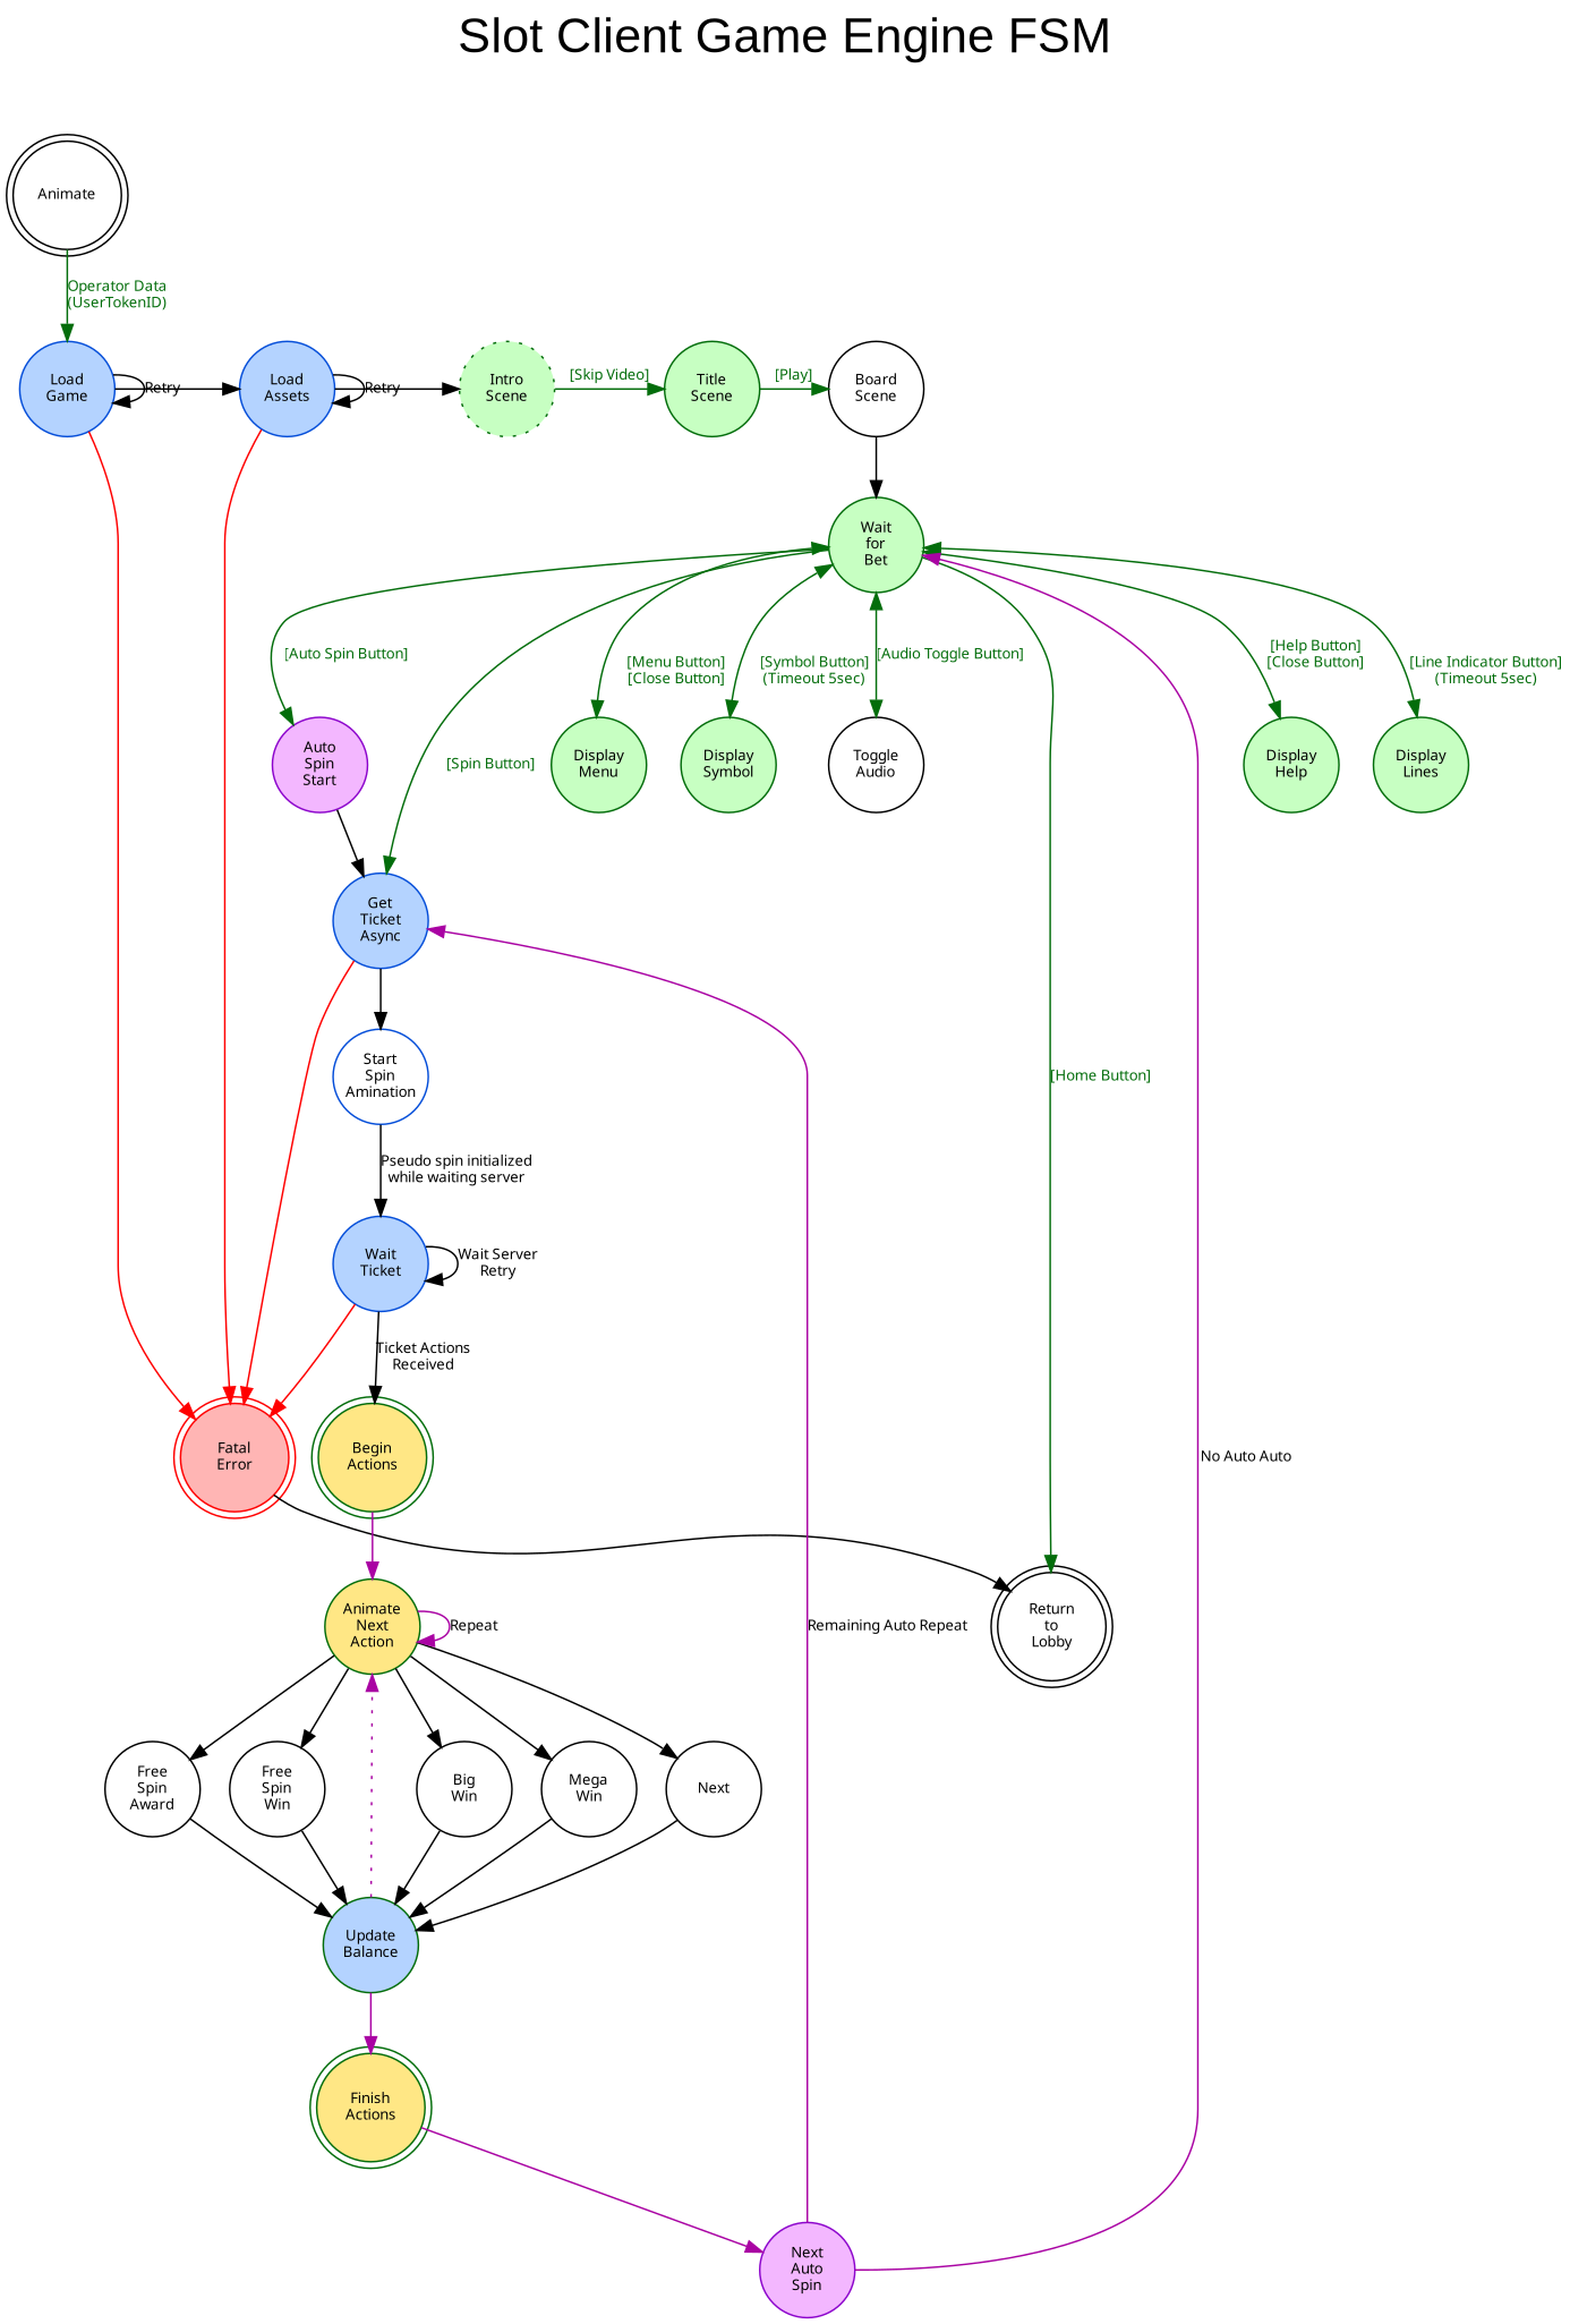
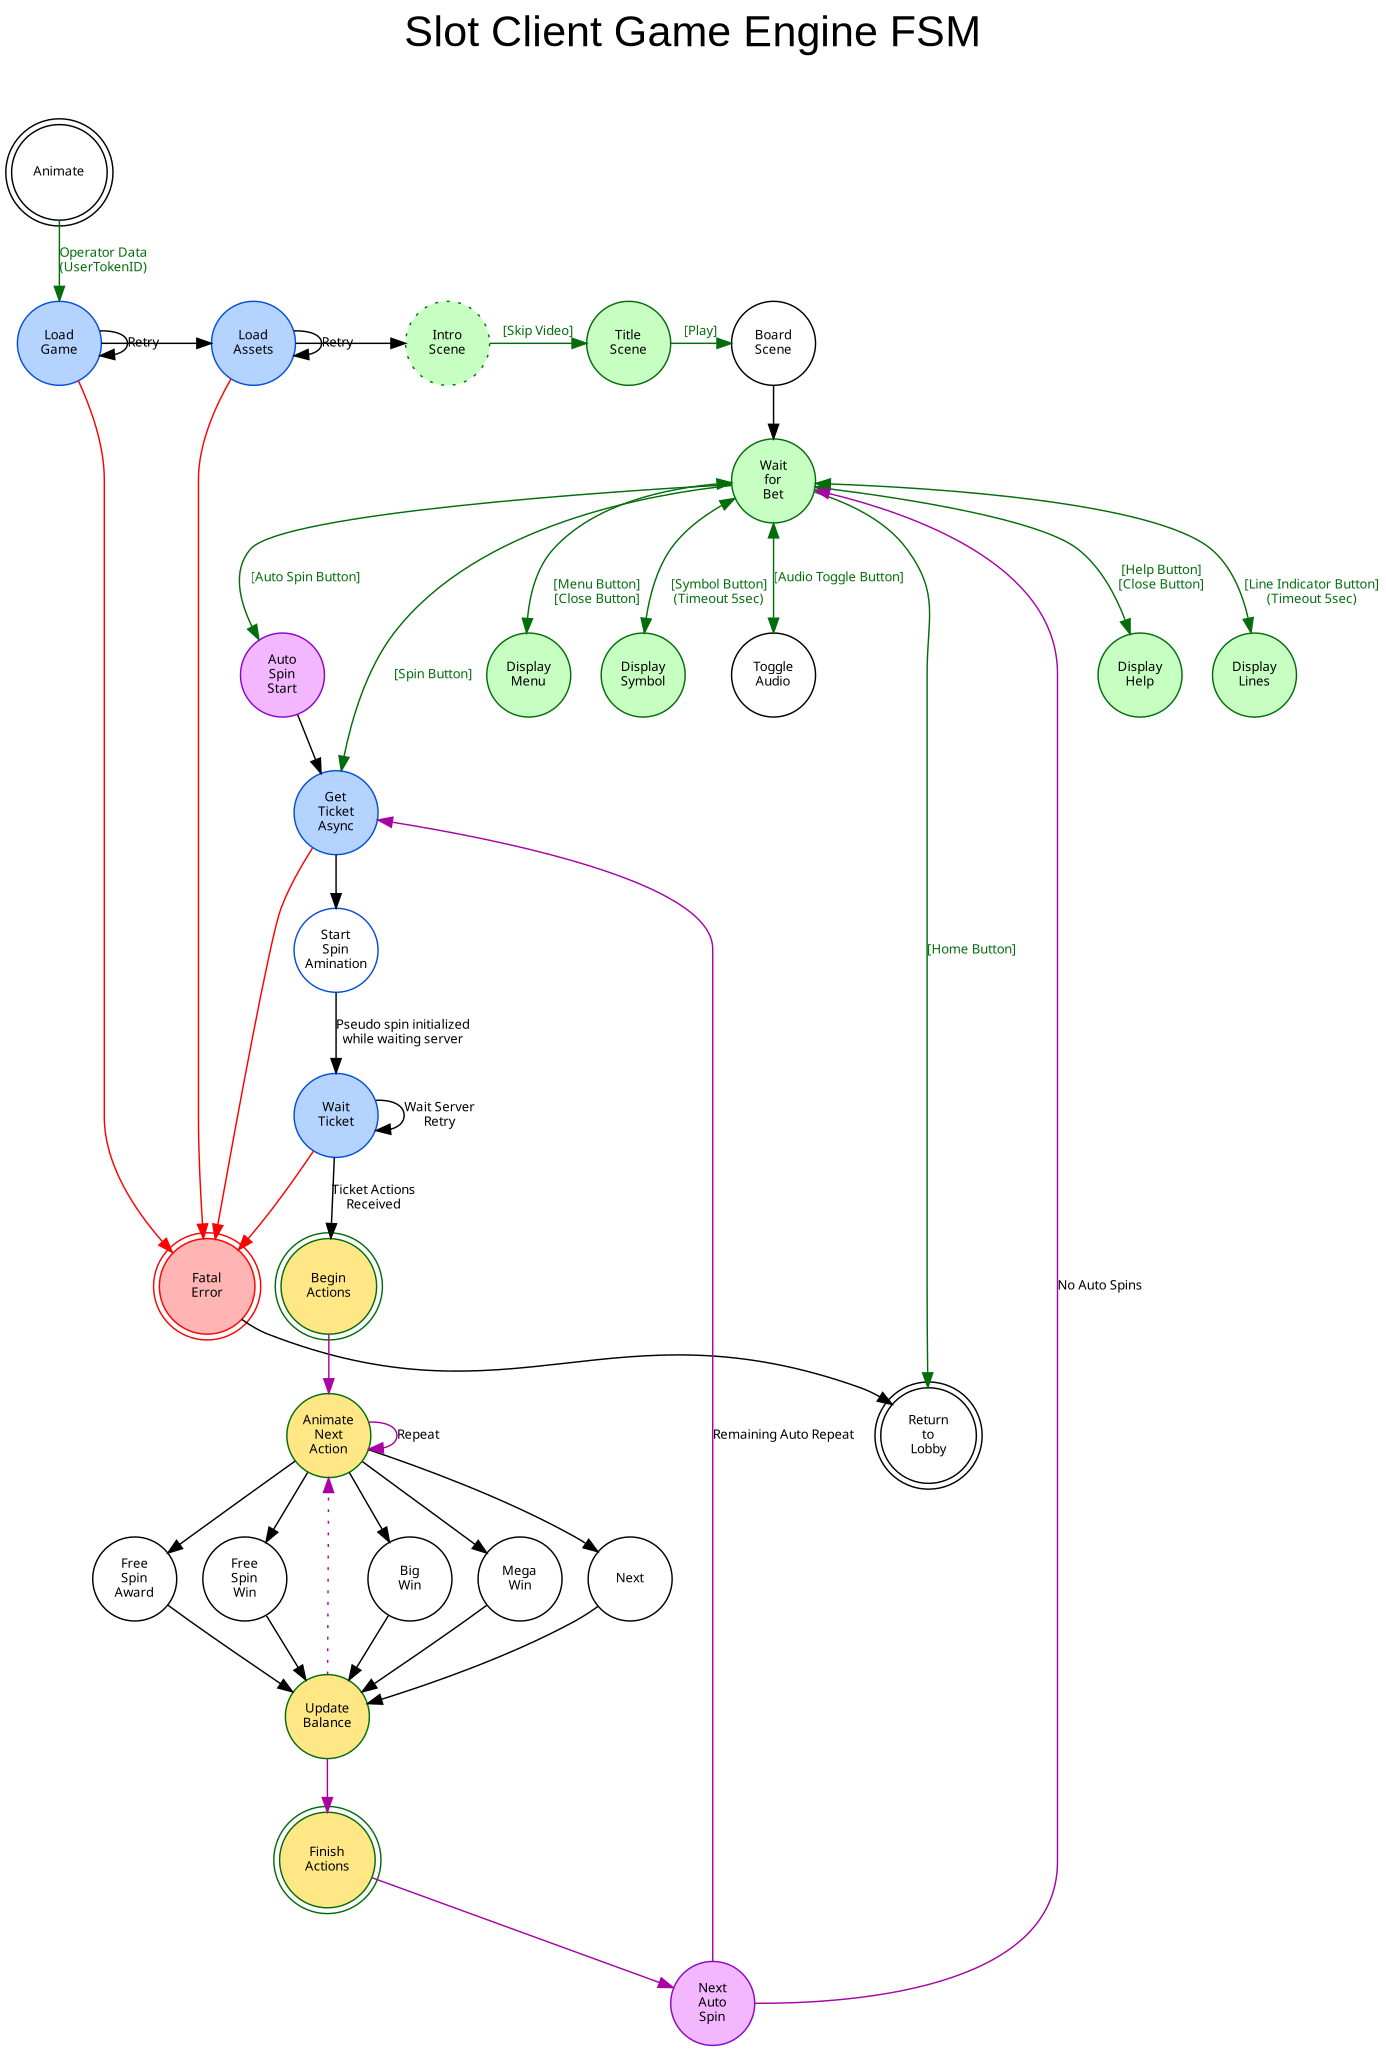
  digraph {
    fontname=Arial
    fontsize=30
    label="Slot Client Game Engine FSM"
    labelloc=t
    rankdir=TB
    node [color="#036D0B" fixedsize=true fontname=Verdana fontsize=9 shape=circle style=filled]
    "Load\nAssets" [color="#054ED9" fillcolor="#B4D3FF" height=0.8]
    "Load\nGame" [color="#054ED9" fillcolor="#B4D3FF" height=0.8]
    "Intro\nScene" [fillcolor="#C7FFC2" height=0.8 style="filled,dotted"]
    "Title\nScene" [fillcolor="#C7FFC2" height=0.8]
    "Board\nScene" [height=0.8 color="" style=""]
    "Display\nHelp" [fillcolor="#C7FFC2" height=0.8]
    "Display\nLines" [fillcolor="#C7FFC2" height=0.8]
    "Display\nMenu" [fillcolor="#C7FFC2" height=0.8]
    "Display\nSymbol" [fillcolor="#C7FFC2" height=0.8]
    "Auto\nSpin\nStart" [color="#8C05CC" fillcolor="#F3B7FF" height=0.8]
    "Toggle\nAudio" [height=0.8 color="" style=""]
    "Big\nWin" [height=0.8 color="" style=""]
    "Mega\nWin" [height=0.8 color="" style=""]
    n14 [height=0.8 label=Next color="" style=""]
    "Free\nSpin\nAward" [height=0.8 color="" style=""]
    "Free\nSpin\nWin" [height=0.8 color="" style=""]
    "Fatal\nError" [color=red fillcolor="#FFB5B4" height=0.8 shape=doublecircle]
    "Wait\nfor\nBet" [fillcolor="#C7FFC2" height=0.8]
    "Get\nTicket\nAsync" [color="#054ED9" fillcolor="#B4D3FF" height=0.8]
-   "Update\nBalance" [fillcolor="#B4D3FF" height=0.8]
+   "Update\nBalance" [fillcolor="#FFE785" height=0.8]
    n21 [height=0.8 label=Animate shape=doublecircle color="" style=""]
    "Return\nto\nLobby" [height=0.8 shape=doublecircle color="" style=""]
    "Begin\nActions" [fillcolor="#FFE785" height=0.8 shape=doublecircle]
    "Animate\nNext\nAction" [fillcolor="#FFE785" height=0.8]
    "Finish\nActions" [fillcolor="#FFE785" height=0.8 shape=doublecircle]
    "Next\nAuto\nSpin" [color="#8C05CC" fillcolor="#F3B7FF" height=0.8]
    "Start\nSpin\nAmination" [color="#054ED9" height=0.8 style=""]
    "Wait\nTicket" [color="#054ED9" fillcolor="#B4D3FF" height=0.8]
    subgraph sub_1 {
      rank=same
      "Load\nAssets"
      "Load\nGame"
      "Intro\nScene"
      "Title\nScene"
      "Board\nScene"
    }
    subgraph sub_2 {
      rank=same
      "Display\nHelp"
      "Display\nLines"
      "Display\nMenu"
      "Display\nSymbol"
      "Auto\nSpin\nStart"
      "Toggle\nAudio"
    }
    subgraph sub_3 {
      rank=same
      "Big\nWin"
      "Mega\nWin"
      n14
      "Free\nSpin\nAward"
      "Free\nSpin\nWin"
    }
    "Load\nAssets" -> "Load\nAssets" [fontname=Verdana fontsize=9 label=Retry]
    "Load\nAssets" -> "Intro\nScene"
    "Load\nAssets" -> "Fatal\nError" [color="#ff0000"]
    "Load\nGame" -> "Load\nAssets"
    "Load\nGame" -> "Load\nGame" [fontname=Verdana fontsize=9 label=Retry]
    "Load\nGame" -> "Fatal\nError" [color="#ff0000"]
    "Intro\nScene" -> "Title\nScene" [color="#036D0B" fontcolor="#036D0B" fontname=Verdana fontsize=9 label="[Skip Video]"]
    "Title\nScene" -> "Board\nScene" [color="#036D0B" fontcolor="#036D0B" fontname=Verdana fontsize=9 label="[Play]"]
    "Board\nScene" -> "Wait\nfor\nBet"
    "Auto\nSpin\nStart" -> "Get\nTicket\nAsync"
    "Big\nWin" -> "Update\nBalance"
    "Mega\nWin" -> "Update\nBalance"
    n14 -> "Update\nBalance"
    "Free\nSpin\nAward" -> "Update\nBalance"
    "Free\nSpin\nWin" -> "Update\nBalance"
    "Fatal\nError" -> "Return\nto\nLobby"
    "Wait\nfor\nBet" -> "Display\nHelp" [color="#036D0B" dir=both fontcolor="#036D0B" fontname=Verdana fontsize=9 label="[Help Button]\n[Close Button]"]
    "Wait\nfor\nBet" -> "Display\nLines" [color="#036D0B" dir=both fontcolor="#036D0B" fontname=Verdana fontsize=9 label="\n\n[Line Indicator Button]\n(Timeout 5sec)"]
    "Wait\nfor\nBet" -> "Display\nMenu" [color="#036D0B" dir=both fontcolor="#036D0B" fontname=Verdana fontsize=9 label="\n\n[Menu Button]\n[Close Button]"]
    "Wait\nfor\nBet" -> "Display\nSymbol" [color="#036D0B" dir=both fontcolor="#036D0B" fontname=Verdana fontsize=9 label="\n\n[Symbol Button]\n(Timeout 5sec)"]
    "Wait\nfor\nBet" -> "Auto\nSpin\nStart" [color="#036D0B" fontcolor="#036D0B" fontname=Verdana fontsize=9 label="[Auto Spin Button]"]
    "Wait\nfor\nBet" -> "Toggle\nAudio" [color="#036D0B" dir=both fontcolor="#036D0B" fontname=Verdana fontsize=9 label="[Audio Toggle Button]"]
    "Wait\nfor\nBet" -> "Get\nTicket\nAsync" [color="#036D0B" fontcolor="#036D0B" fontname=Verdana fontsize=9 label="[Spin Button]"]
    "Wait\nfor\nBet" -> "Return\nto\nLobby" [color="#036D0B" fontcolor="#036D0B" fontname=Verdana fontsize=9 label="[Home Button]"]
    "Get\nTicket\nAsync" -> "Fatal\nError" [color="#ff0000" fontcolor=red fontname=Verdana fontsize=9]
    "Get\nTicket\nAsync" -> "Start\nSpin\nAmination" [weight=2]
    "Update\nBalance" -> "Animate\nNext\nAction" [color="#A903A3" style=dotted weight=3]
    "Update\nBalance" -> "Finish\nActions" [color="#A903A3" weight=3]
    n21 -> "Load\nGame" [color="#036D0B" fontcolor="#036D0B" fontname=Verdana fontsize=9 label="Operator Data\n(UserTokenID)"]
    "Begin\nActions" -> "Animate\nNext\nAction" [color="#A903A3" weight=3]
    "Animate\nNext\nAction" -> "Big\nWin"
    "Animate\nNext\nAction" -> "Mega\nWin"
    "Animate\nNext\nAction" -> n14
    "Animate\nNext\nAction" -> "Free\nSpin\nAward"
    "Animate\nNext\nAction" -> "Free\nSpin\nWin"
    "Animate\nNext\nAction" -> "Animate\nNext\nAction" [color="#A903A3" fontname=Verdana fontsize=9 label=Repeat]
    "Finish\nActions" -> "Next\nAuto\nSpin" [color="#A903A3"]
-   "Next\nAuto\nSpin" -> "Wait\nfor\nBet" [color="#A903A3" fontname=Verdana fontsize=9 label="No Auto Auto"]
+   "Next\nAuto\nSpin" -> "Wait\nfor\nBet" [color="#A903A3" fontname=Verdana fontsize=9 label="No Auto Spins"]
    "Next\nAuto\nSpin" -> "Get\nTicket\nAsync" [color="#A903A3" fontname=Verdana fontsize=9 label="Remaining Auto Repeat"]
    "Start\nSpin\nAmination" -> "Wait\nTicket" [fontname=Verdana fontsize=9 label="Pseudo spin initialized\nwhile waiting server" labelloc=b weight=2]
    "Wait\nTicket" -> "Fatal\nError" [color="#ff0000" fontcolor=red fontname=Verdana fontsize=9]
    "Wait\nTicket" -> "Begin\nActions" [fontname=Verdana fontsize=9 label="Ticket Actions\nReceived"]
    "Wait\nTicket" -> "Wait\nTicket" [fontname=Verdana fontsize=9 label="Wait Server\nRetry" labelloc=b]
  }
